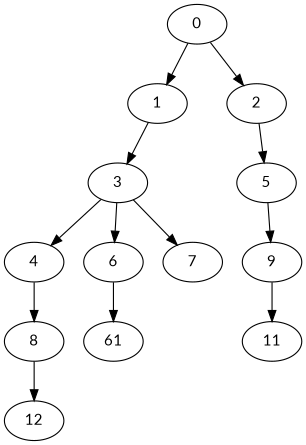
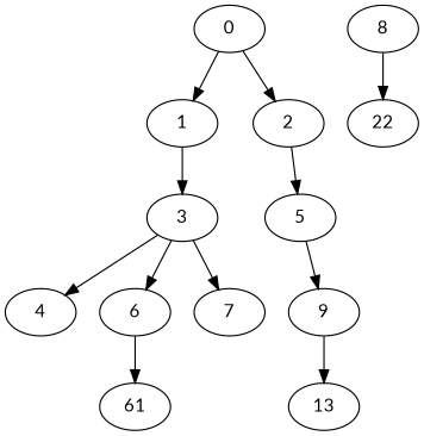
  digraph {
    fontname=Lato
    node [fontname=Lato]
    edge [action=2 fontname=Lato]
    0
    1
    2
    3
    5
    4
    6
    7
    8
    9
    n11 [label=61]
-   12
-   13 [label=11]
+   12 [label=22]
+   13
    0 -> 1 [action=0]
    0 -> 2 [action=0]
    1 -> 3 [action=1]
    2 -> 5 [action=1]
    3 -> 4 [action=1]
    3 -> 6
    3 -> 7
    5 -> 9
-   4 -> 8
    6 -> n11 [action=3]
    8 -> 12 [action=3]
    9 -> 13 [action=3]
  }
